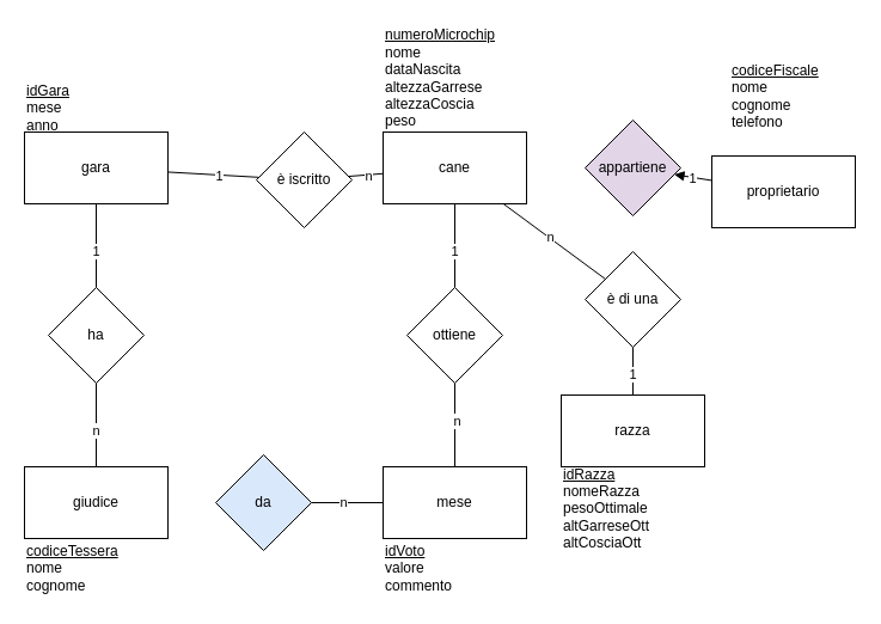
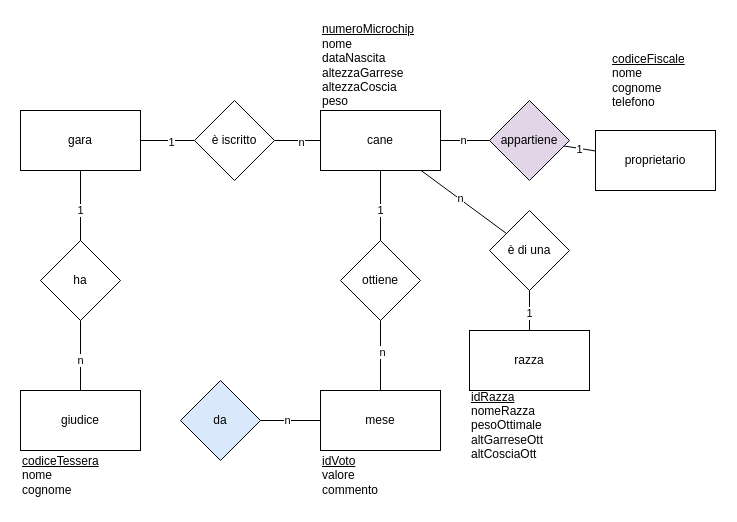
  <mxCell id="0" />
  <mxCell id="1" parent="0" />
  <mxCell id="2" value="cane" style="rounded=0;whiteSpace=wrap;html=1;" parent="1" vertex="1"><mxGeometry x="320" y="110" width="120" height="60" as="geometry" /></mxCell>
  <mxCell id="3" value="razza" style="rounded=0;whiteSpace=wrap;html=1;" parent="1" vertex="1"><mxGeometry x="469" y="330" width="120" height="60" as="geometry" /></mxCell>
  <mxCell id="4" value="giudice" style="rounded=0;whiteSpace=wrap;html=1;" parent="1" vertex="1"><mxGeometry x="20" y="390" width="120" height="60" as="geometry" /></mxCell>
  <mxCell id="5" value="proprietario" style="rounded=0;whiteSpace=wrap;html=1;" parent="1" vertex="1"><mxGeometry x="595" y="130" width="120" height="60" as="geometry" /></mxCell>
- <mxCell id="6" value="è iscritto" style="rhombus;whiteSpace=wrap;html=1;" parent="1" vertex="1"><mxGeometry x="214" y="110" width="80" height="80" as="geometry" /></mxCell>
+ <mxCell id="6" value="è iscritto" style="rhombus;whiteSpace=wrap;html=1;" parent="1" vertex="1"><mxGeometry x="194" y="100" width="80" height="80" as="geometry" /></mxCell>
  <mxCell id="7" value="" style="endArrow=none;html=1;" parent="1" source="6" target="2" edge="1"><mxGeometry width="50" height="50" relative="1" as="geometry"><mxPoint x="249" y="640" as="sourcePoint" /><mxPoint x="309" y="640" as="targetPoint" /><Array as="points" /></mxGeometry></mxCell>
  <mxCell id="8" value="n" style="edgeLabel;html=1;align=center;verticalAlign=middle;resizable=0;points=[];" parent="7" vertex="1" connectable="0"><mxGeometry x="0.12" y="-1" relative="1" as="geometry"><mxPoint as="offset" /></mxGeometry></mxCell>
  <mxCell id="9" value="è di una" style="rhombus;whiteSpace=wrap;html=1;" parent="1" vertex="1"><mxGeometry x="489" y="210" width="80" height="80" as="geometry" /></mxCell>
  <mxCell id="10" value="" style="endArrow=none;html=1;" parent="1" source="9" target="3" edge="1"><mxGeometry width="50" height="50" relative="1" as="geometry"><mxPoint x="439" y="250" as="sourcePoint" /><mxPoint x="619" y="240" as="targetPoint" /><Array as="points" /></mxGeometry></mxCell>
  <mxCell id="11" value="1" style="edgeLabel;html=1;align=center;verticalAlign=middle;resizable=0;points=[];" parent="10" vertex="1" connectable="0"><mxGeometry x="0.12" y="-1" relative="1" as="geometry"><mxPoint as="offset" /></mxGeometry></mxCell>
  <mxCell id="12" value="ha" style="rhombus;whiteSpace=wrap;html=1;" parent="1" vertex="1"><mxGeometry x="40" y="240" width="80" height="80" as="geometry" /></mxCell>
  <mxCell id="13" value="" style="endArrow=none;html=1;" parent="1" source="12" target="4" edge="1"><mxGeometry width="50" height="50" relative="1" as="geometry"><mxPoint x="284" y="360" as="sourcePoint" /><mxPoint x="464" y="350" as="targetPoint" /><Array as="points" /></mxGeometry></mxCell>
  <mxCell id="14" value="n" style="edgeLabel;html=1;align=center;verticalAlign=middle;resizable=0;points=[];" parent="13" vertex="1" connectable="0"><mxGeometry x="0.12" y="-1" relative="1" as="geometry"><mxPoint as="offset" /></mxGeometry></mxCell>
  <mxCell id="15" value="appartiene" style="rhombus;whiteSpace=wrap;html=1;fillColor=#e1d5e7;" parent="1" vertex="1"><mxGeometry x="489" y="100" width="80" height="80" as="geometry" /></mxCell>
- <mxCell id="16" value="" style="endArrow=block;html=1;" parent="1" source="5" target="15" edge="1"><mxGeometry width="50" height="50" relative="1" as="geometry"><mxPoint x="329" y="90" as="sourcePoint" /><mxPoint x="281" y="500" as="targetPoint" /><Array as="points" /></mxGeometry></mxCell>
+ <mxCell id="16" value="" style="endArrow=none;html=1;" parent="1" source="5" target="15" edge="1"><mxGeometry width="50" height="50" relative="1" as="geometry"><mxPoint x="329" y="90" as="sourcePoint" /><mxPoint x="281" y="500" as="targetPoint" /><Array as="points" /></mxGeometry></mxCell>
  <mxCell id="17" value="1" style="edgeLabel;html=1;align=center;verticalAlign=middle;resizable=0;points=[];" parent="16" vertex="1" connectable="0"><mxGeometry x="0.09" y="1" relative="1" as="geometry"><mxPoint as="offset" /></mxGeometry></mxCell>
+ <mxCell id="18" value="" style="endArrow=none;html=1;" parent="1" source="15" target="2" edge="1"><mxGeometry width="50" height="50" relative="1" as="geometry"><mxPoint x="251" y="460" as="sourcePoint" /><mxPoint x="147" y="90" as="targetPoint" /><Array as="points" /></mxGeometry></mxCell>
+ <mxCell id="19" value="n" style="edgeLabel;html=1;align=center;verticalAlign=middle;resizable=0;points=[];" parent="18" vertex="1" connectable="0"><mxGeometry x="0.12" y="-1" relative="1" as="geometry"><mxPoint as="offset" /></mxGeometry></mxCell>
  <mxCell id="20" value="gara" style="rounded=0;whiteSpace=wrap;html=1;" parent="1" vertex="1"><mxGeometry x="20" y="110" width="120" height="60" as="geometry" /></mxCell>
  <mxCell id="21" value="" style="endArrow=none;html=1;" parent="1" source="20" target="6" edge="1"><mxGeometry width="50" height="50" relative="1" as="geometry"><mxPoint x="110" y="200" as="sourcePoint" /><mxPoint x="156" y="200" as="targetPoint" /><Array as="points" /></mxGeometry></mxCell>
  <mxCell id="22" value="1" style="edgeLabel;html=1;align=center;verticalAlign=middle;resizable=0;points=[];" parent="21" vertex="1" connectable="0"><mxGeometry x="0.12" y="-1" relative="1" as="geometry"><mxPoint as="offset" /></mxGeometry></mxCell>
  <mxCell id="23" value="" style="endArrow=none;html=1;" parent="1" source="9" target="2" edge="1"><mxGeometry width="50" height="50" relative="1" as="geometry"><mxPoint x="437.273" y="220.003" as="sourcePoint" /><mxPoint x="350" y="239.397" as="targetPoint" /><Array as="points" /></mxGeometry></mxCell>
  <mxCell id="24" value="n" style="edgeLabel;html=1;align=center;verticalAlign=middle;resizable=0;points=[];" parent="23" vertex="1" connectable="0"><mxGeometry x="0.12" y="-1" relative="1" as="geometry"><mxPoint as="offset" /></mxGeometry></mxCell>
  <mxCell id="25" value="" style="endArrow=none;html=1;" parent="1" source="20" target="12" edge="1"><mxGeometry width="50" height="50" relative="1" as="geometry"><mxPoint x="410" y="230" as="sourcePoint" /><mxPoint x="450" y="230" as="targetPoint" /><Array as="points" /></mxGeometry></mxCell>
  <mxCell id="26" value="1" style="edgeLabel;html=1;align=center;verticalAlign=middle;resizable=0;points=[];" parent="25" vertex="1" connectable="0"><mxGeometry x="0.12" y="-1" relative="1" as="geometry"><mxPoint as="offset" /></mxGeometry></mxCell>
  <mxCell id="27" value="da" style="rhombus;whiteSpace=wrap;html=1;fillColor=#dae8fc;" parent="1" vertex="1"><mxGeometry x="180" y="380" width="80" height="80" as="geometry" /></mxCell>
  <mxCell id="28" value="" style="endArrow=none;html=1;" parent="1" source="2" target="38" edge="1"><mxGeometry width="50" height="50" relative="1" as="geometry"><mxPoint x="350" y="170" as="sourcePoint" /><mxPoint x="380" y="250" as="targetPoint" /><Array as="points" /></mxGeometry></mxCell>
  <mxCell id="29" value="1" style="edgeLabel;html=1;align=center;verticalAlign=middle;resizable=0;points=[];" parent="28" vertex="1" connectable="0"><mxGeometry x="0.12" y="-1" relative="1" as="geometry"><mxPoint as="offset" /></mxGeometry></mxCell>
- <mxCell id="30" value="&lt;u&gt;idGara&lt;/u&gt;&lt;br&gt;mese&lt;br&gt;anno" style="text;html=1;strokeColor=none;fillColor=none;align=left;verticalAlign=middle;whiteSpace=wrap;rounded=0;" parent="1" vertex="1"><mxGeometry x="20" y="70" width="60" height="40" as="geometry" /></mxCell>
  <mxCell id="31" value="&lt;u&gt;numeroMicrochip&lt;/u&gt;&lt;br&gt;nome&lt;br&gt;dataNascita&lt;br&gt;altezzaGarrese&lt;br&gt;altezzaCoscia&lt;br&gt;peso" style="text;html=1;strokeColor=none;fillColor=none;align=left;verticalAlign=middle;whiteSpace=wrap;rounded=0;" parent="1" vertex="1"><mxGeometry x="320" y="20" width="110" height="90" as="geometry" /></mxCell>
  <mxCell id="32" value="&lt;u&gt;codiceFiscale&lt;/u&gt;&lt;br&gt;nome&lt;br&gt;cognome&lt;br&gt;telefono" style="text;html=1;strokeColor=none;fillColor=none;align=left;verticalAlign=middle;whiteSpace=wrap;rounded=0;" parent="1" vertex="1"><mxGeometry x="610" y="50" width="80" height="60" as="geometry" /></mxCell>
  <mxCell id="33" value="&lt;u&gt;codiceTessera&lt;/u&gt;&lt;br&gt;nome&lt;br&gt;cognome" style="text;html=1;strokeColor=none;fillColor=none;align=left;verticalAlign=middle;whiteSpace=wrap;rounded=0;" parent="1" vertex="1"><mxGeometry x="20" y="450" width="80" height="50" as="geometry" /></mxCell>
  <mxCell id="34" value="&lt;u&gt;idRazza&lt;/u&gt;&lt;br&gt;nomeRazza&lt;br&gt;pesoOttimale&lt;br&gt;altGarreseOtt&lt;br&gt;altCosciaOtt" style="text;html=1;strokeColor=none;fillColor=none;align=left;verticalAlign=middle;whiteSpace=wrap;rounded=0;" parent="1" vertex="1"><mxGeometry x="469" y="390" width="101" height="70" as="geometry" /></mxCell>
  <mxCell id="35" value="mese" style="rounded=0;whiteSpace=wrap;html=1;" vertex="1" parent="1"><mxGeometry x="320" y="390" width="120" height="60" as="geometry" /></mxCell>
  <mxCell id="36" value="" style="endArrow=none;html=1;" edge="1" parent="1" source="35" target="27"><mxGeometry width="50" height="50" relative="1" as="geometry"><mxPoint x="304" y="380" as="sourcePoint" /><mxPoint x="250" y="380" as="targetPoint" /><Array as="points" /></mxGeometry></mxCell>
  <mxCell id="37" value="n" style="edgeLabel;html=1;align=center;verticalAlign=middle;resizable=0;points=[];" vertex="1" connectable="0" parent="36"><mxGeometry x="0.12" y="-1" relative="1" as="geometry"><mxPoint as="offset" /></mxGeometry></mxCell>
  <mxCell id="38" value="ottiene" style="rhombus;whiteSpace=wrap;html=1;" vertex="1" parent="1"><mxGeometry x="340" y="240" width="80" height="80" as="geometry" /></mxCell>
  <mxCell id="39" value="" style="endArrow=none;html=1;" edge="1" parent="1" source="35" target="38"><mxGeometry width="50" height="50" relative="1" as="geometry"><mxPoint x="390" y="180" as="sourcePoint" /><mxPoint x="390" y="270" as="targetPoint" /><Array as="points" /></mxGeometry></mxCell>
  <mxCell id="40" value="n" style="edgeLabel;html=1;align=center;verticalAlign=middle;resizable=0;points=[];" vertex="1" connectable="0" parent="39"><mxGeometry x="0.12" y="-1" relative="1" as="geometry"><mxPoint as="offset" /></mxGeometry></mxCell>
  <mxCell id="41" value="&lt;u&gt;idVoto&lt;/u&gt;&lt;br&gt;valore&lt;br&gt;commento" style="text;html=1;strokeColor=none;fillColor=none;align=left;verticalAlign=middle;whiteSpace=wrap;rounded=0;" vertex="1" parent="1"><mxGeometry x="320" y="450" width="80" height="50" as="geometry" /></mxCell>
